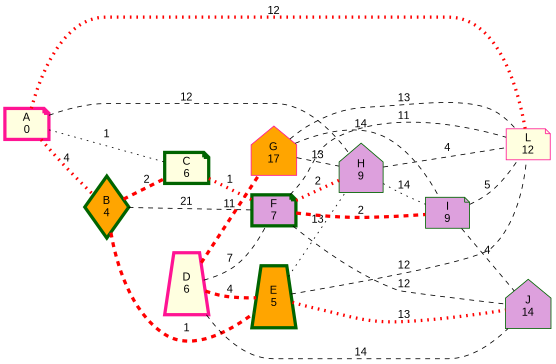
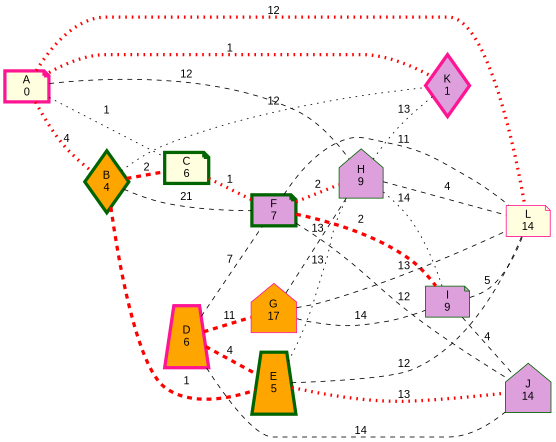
  graph {
    fontname="Liberation Sans"
    rankdir=LR
    node [color=darkgreen fillcolor=plum fontname="Liberation Sans" penwidth=4 shape=note style=filled]
    edge [fontname="Liberation Sans" style=dashed]
    n1 [color=deeppink fillcolor=lightyellow label="A\n0"]
    n2 [fillcolor=orange label="B\n4" shape=diamond]
    n3 [fillcolor=lightyellow label="C\n6"]
    n4 [label="H\n9" shape=house penwidth=""]
-   n6 [color=deeppink fillcolor=lightyellow label="L\n12" penwidth=""]
+   n5 [color=deeppink label="K\n1" shape=diamond]
+   n6 [color=deeppink fillcolor=lightyellow label="L\n14" penwidth=""]
    n7 [fillcolor=orange label="E\n5" shape=trapezium]
    n8 [label="F\n7"]
    n9 [label="I\n9" penwidth=""]
    n10 [label="J\n14" shape=house penwidth=""]
-   n11 [color=deeppink fillcolor=lightyellow label="D\n6" shape=trapezium]
+   n11 [color=deeppink fillcolor=orange label="D\n6" shape=trapezium]
    n12 [color=deeppink fillcolor=orange label="G\n17" shape=house penwidth=""]
    n1 -- n2 [color=red label=4 penwidth=4 style=dotted]
    n1 -- n3 [label=1 style=dotted]
    n1 -- n4 [label=12]
+   n1 -- n5 [color=red label=1 penwidth=4 style=dotted]
    n1 -- n6 [color=red label=12 penwidth=4 style=dotted]
    n2 -- n3 [color=red label=2 penwidth=4]
+   n2 -- n5 [label=12 style=dotted]
    n2 -- n7 [color=red label=1 penwidth=4]
    n2 -- n8 [label=21]
    n3 -- n8 [color=red label=1 penwidth=4 style=dotted]
+   n4 -- n5 [label=13 style=dotted]
    n4 -- n6 [label=4]
    n4 -- n9 [label=14 style=dotted]
    n7 -- n4 [label=13 style=dotted]
    n7 -- n6 [label=12]
    n7 -- n10 [color=red label=13 penwidth=4 style=dotted]
    n8 -- n4 [color=red label=2 penwidth=4 style=dotted]
    n8 -- n6 [label=11]
    n8 -- n9 [color=red label=2 penwidth=4]
    n8 -- n10 [label=12]
    n9 -- n6 [label=5]
    n9 -- n10 [label=4]
    n11 -- n7 [color=red label=4 penwidth=4]
    n11 -- n8 [label=7]
    n11 -- n10 [label=14]
    n11 -- n12 [color=red label=11 penwidth=4]
    n12 -- n4 [label=13]
    n12 -- n6 [label=13]
    n12 -- n9 [label=14]
  }
